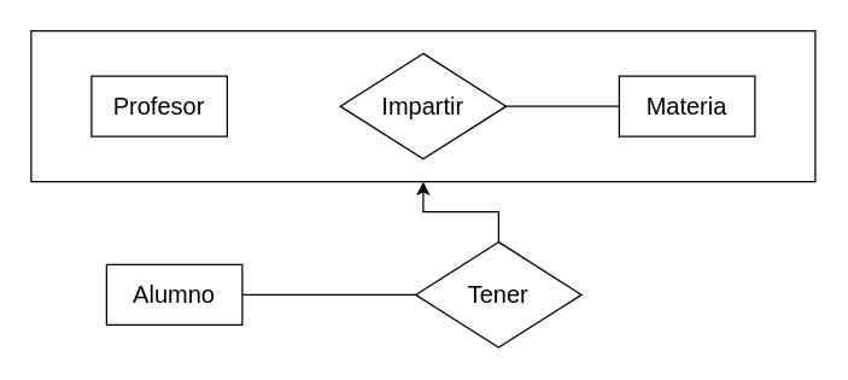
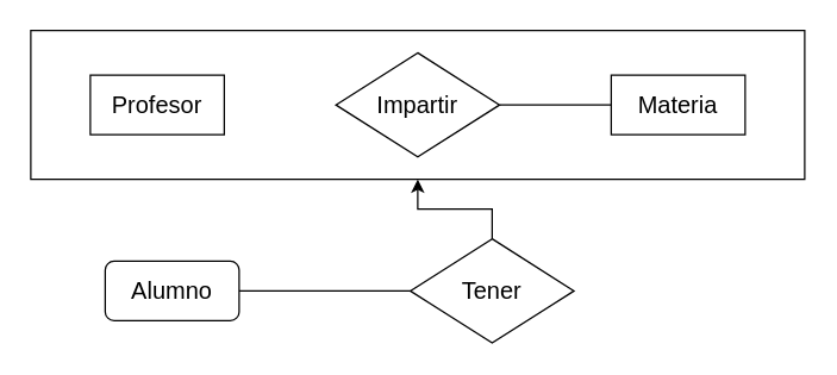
  <mxCell id="0" />
  <mxCell id="1" parent="0" />
  <mxCell id="2" value="" style="rounded=0;whiteSpace=wrap;html=1;" vertex="1" parent="1"><mxGeometry x="20" y="20" width="520" height="100" as="geometry" /></mxCell>
  <mxCell id="3" value="&lt;font style=&quot;font-size: 16px;&quot;&gt;Materia&lt;/font&gt;" style="rounded=0;whiteSpace=wrap;html=1;" vertex="1" parent="1"><mxGeometry x="410" y="50" width="90" height="40" as="geometry" /></mxCell>
  <mxCell id="4" value="&lt;font style=&quot;font-size: 16px;&quot;&gt;Profesor&lt;/font&gt;" style="rounded=0;whiteSpace=wrap;html=1;" vertex="1" parent="1"><mxGeometry x="60" y="50" width="90" height="40" as="geometry" /></mxCell>
  <mxCell id="5" style="edgeStyle=orthogonalEdgeStyle;rounded=0;orthogonalLoop=1;jettySize=auto;html=1;exitX=1;exitY=0.5;exitDx=0;exitDy=0;endArrow=none;endFill=0;" edge="1" parent="1" source="6" target="8"><mxGeometry relative="1" as="geometry" /></mxCell>
- <mxCell id="6" value="&lt;font style=&quot;font-size: 16px;&quot;&gt;Alumno&lt;/font&gt;" style="rounded=0;whiteSpace=wrap;html=1;" vertex="1" parent="1"><mxGeometry x="70" y="175" width="90" height="40" as="geometry" /></mxCell>
+ <mxCell id="6" value="&lt;font style=&quot;font-size: 16px;&quot;&gt;Alumno&lt;/font&gt;" style="whiteSpace=wrap;html=1;rounded=1;" vertex="1" parent="1"><mxGeometry x="70" y="175" width="90" height="40" as="geometry" /></mxCell>
  <mxCell id="7" style="edgeStyle=orthogonalEdgeStyle;rounded=0;orthogonalLoop=1;jettySize=auto;html=1;exitX=0.5;exitY=0;exitDx=0;exitDy=0;entryX=0.5;entryY=1;entryDx=0;entryDy=0;" edge="1" parent="1" source="8" target="2"><mxGeometry relative="1" as="geometry" /></mxCell>
  <mxCell id="8" value="&lt;font style=&quot;font-size: 16px;&quot;&gt;Tener&lt;/font&gt;" style="rhombus;whiteSpace=wrap;html=1;" vertex="1" parent="1"><mxGeometry x="275" y="160" width="110" height="70" as="geometry" /></mxCell>
  <mxCell id="9" style="edgeStyle=orthogonalEdgeStyle;rounded=0;orthogonalLoop=1;jettySize=auto;html=1;exitX=1;exitY=0.5;exitDx=0;exitDy=0;entryX=0;entryY=0.5;entryDx=0;entryDy=0;endArrow=none;endFill=0;" edge="1" parent="1" source="10" target="3"><mxGeometry relative="1" as="geometry" /></mxCell>
  <mxCell id="10" value="&lt;font style=&quot;font-size: 16px;&quot;&gt;Impartir&lt;/font&gt;" style="rhombus;whiteSpace=wrap;html=1;" vertex="1" parent="1"><mxGeometry x="225" y="35" width="110" height="70" as="geometry" /></mxCell>
